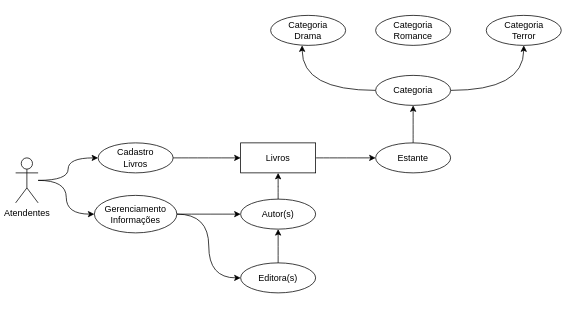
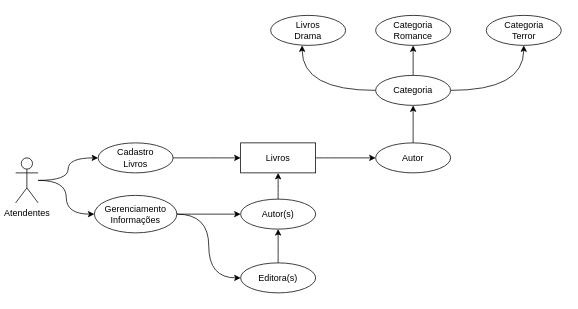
  <mxCell id="0" />
  <mxCell id="1" parent="0" />
  <mxCell id="2" style="edgeStyle=orthogonalEdgeStyle;rounded=0;orthogonalLoop=1;jettySize=auto;html=1;curved=1;" edge="1" parent="1" source="4" target="6"><mxGeometry relative="1" as="geometry" /></mxCell>
  <mxCell id="3" style="edgeStyle=orthogonalEdgeStyle;rounded=0;orthogonalLoop=1;jettySize=auto;html=1;entryX=0;entryY=0.5;entryDx=0;entryDy=0;curved=1;" edge="1" parent="1" source="4" target="16"><mxGeometry relative="1" as="geometry" /></mxCell>
  <mxCell id="4" value="Atendentes" style="shape=umlActor;verticalLabelPosition=bottom;verticalAlign=top;html=1;outlineConnect=0;" parent="1" vertex="1"><mxGeometry x="20" y="210" width="30" height="60" as="geometry" /></mxCell>
  <mxCell id="5" style="edgeStyle=orthogonalEdgeStyle;rounded=0;orthogonalLoop=1;jettySize=auto;html=1;entryX=0;entryY=0.5;entryDx=0;entryDy=0;curved=1;" edge="1" parent="1" source="6" target="13"><mxGeometry relative="1" as="geometry" /></mxCell>
  <mxCell id="6" value="Cadastro&lt;br&gt;Livros" style="ellipse;whiteSpace=wrap;html=1;align=center;" parent="1" vertex="1"><mxGeometry x="130" y="190" width="100" height="40" as="geometry" /></mxCell>
  <mxCell id="7" style="edgeStyle=orthogonalEdgeStyle;rounded=0;orthogonalLoop=1;jettySize=auto;html=1;curved=1;" edge="1" parent="1" source="8" target="24"><mxGeometry relative="1" as="geometry" /></mxCell>
- <mxCell id="8" value="Estante" style="ellipse;whiteSpace=wrap;html=1;align=center;" parent="1" vertex="1"><mxGeometry x="500" y="190" width="100" height="40" as="geometry" /></mxCell>
+ <mxCell id="8" value="Autor" style="ellipse;whiteSpace=wrap;html=1;align=center;" parent="1" vertex="1"><mxGeometry x="500" y="190" width="100" height="40" as="geometry" /></mxCell>
  <mxCell id="9" value="Categoria&lt;br&gt;Terror" style="ellipse;whiteSpace=wrap;html=1;align=center;" parent="1" vertex="1"><mxGeometry x="647.5" y="20" width="100" height="40" as="geometry" /></mxCell>
  <mxCell id="10" value="Categoria&lt;br&gt;Romance" style="ellipse;whiteSpace=wrap;html=1;align=center;" parent="1" vertex="1"><mxGeometry x="500" y="20" width="100" height="40" as="geometry" /></mxCell>
- <mxCell id="11" value="Categoria&lt;br&gt;Drama" style="ellipse;whiteSpace=wrap;html=1;align=center;" parent="1" vertex="1"><mxGeometry x="360" y="20" width="100" height="40" as="geometry" /></mxCell>
+ <mxCell id="11" value="Livros&lt;br&gt;Drama" style="ellipse;whiteSpace=wrap;html=1;align=center;" parent="1" vertex="1"><mxGeometry x="360" y="20" width="100" height="40" as="geometry" /></mxCell>
  <mxCell id="12" style="edgeStyle=orthogonalEdgeStyle;rounded=0;orthogonalLoop=1;jettySize=auto;html=1;entryX=0;entryY=0.5;entryDx=0;entryDy=0;curved=1;" edge="1" parent="1" source="13" target="8"><mxGeometry relative="1" as="geometry" /></mxCell>
  <mxCell id="13" value="Livros" style="whiteSpace=wrap;html=1;align=center;rounded=0;" vertex="1" parent="1"><mxGeometry x="320" y="190" width="100" height="40" as="geometry" /></mxCell>
  <mxCell id="14" style="edgeStyle=orthogonalEdgeStyle;rounded=0;orthogonalLoop=1;jettySize=auto;html=1;entryX=0;entryY=0.5;entryDx=0;entryDy=0;curved=1;" edge="1" parent="1" source="16" target="18"><mxGeometry relative="1" as="geometry" /></mxCell>
  <mxCell id="15" style="edgeStyle=orthogonalEdgeStyle;rounded=0;orthogonalLoop=1;jettySize=auto;html=1;entryX=0;entryY=0.5;entryDx=0;entryDy=0;curved=1;" edge="1" parent="1" source="16" target="20"><mxGeometry relative="1" as="geometry" /></mxCell>
  <mxCell id="16" value="Gerenciamento&lt;br&gt;Informações" style="ellipse;whiteSpace=wrap;html=1;align=center;" vertex="1" parent="1"><mxGeometry x="125" y="260" width="110" height="50" as="geometry" /></mxCell>
  <mxCell id="17" style="edgeStyle=orthogonalEdgeStyle;rounded=0;orthogonalLoop=1;jettySize=auto;html=1;entryX=0.5;entryY=1;entryDx=0;entryDy=0;curved=1;" edge="1" parent="1" source="18" target="13"><mxGeometry relative="1" as="geometry" /></mxCell>
  <mxCell id="18" value="Autor(s)" style="ellipse;whiteSpace=wrap;html=1;align=center;" vertex="1" parent="1"><mxGeometry x="320" y="265" width="100" height="40" as="geometry" /></mxCell>
  <mxCell id="19" style="edgeStyle=orthogonalEdgeStyle;rounded=0;orthogonalLoop=1;jettySize=auto;html=1;entryX=0.5;entryY=1;entryDx=0;entryDy=0;curved=1;" edge="1" parent="1" source="20" target="18"><mxGeometry relative="1" as="geometry" /></mxCell>
  <mxCell id="20" value="Editora(s)" style="ellipse;whiteSpace=wrap;html=1;align=center;" vertex="1" parent="1"><mxGeometry x="320" y="350" width="100" height="40" as="geometry" /></mxCell>
  <mxCell id="21" style="edgeStyle=orthogonalEdgeStyle;rounded=0;orthogonalLoop=1;jettySize=auto;html=1;entryX=0.5;entryY=1;entryDx=0;entryDy=0;curved=1;" edge="1" parent="1" source="24" target="9"><mxGeometry relative="1" as="geometry" /></mxCell>
  <mxCell id="22" style="edgeStyle=orthogonalEdgeStyle;rounded=0;orthogonalLoop=1;jettySize=auto;html=1;entryX=0.42;entryY=1;entryDx=0;entryDy=0;entryPerimeter=0;curved=1;" edge="1" parent="1" source="24" target="11"><mxGeometry relative="1" as="geometry" /></mxCell>
+ <mxCell id="23" style="edgeStyle=orthogonalEdgeStyle;rounded=0;orthogonalLoop=1;jettySize=auto;html=1;entryX=0.5;entryY=1;entryDx=0;entryDy=0;curved=1;" edge="1" parent="1" source="24" target="10"><mxGeometry relative="1" as="geometry" /></mxCell>
  <mxCell id="24" value="Categoria" style="ellipse;whiteSpace=wrap;html=1;align=center;" vertex="1" parent="1"><mxGeometry x="500" y="100" width="100" height="40" as="geometry" /></mxCell>
